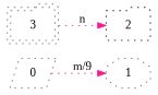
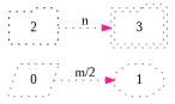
  digraph {
    fontname="Liberation Serif"
    labeljust=l
    labelloc=l
    rankdir=LR
    node [color=gray40 fontname="Liberation Serif" shape=folder style=dotted]
    edge [color=deeppink fontname="Liberation Serif" style=dotted]
    0 [shape=parallelogram]
    1 [shape=octagon]
    2 [color=black]
    3 [peripheries=2]
-   0 -> 1 [label="m/9"]
-   3 -> 2 [label=n]
+   0 -> 1 [label="m/2"]
+   2 -> 3 [label=n]
  }
